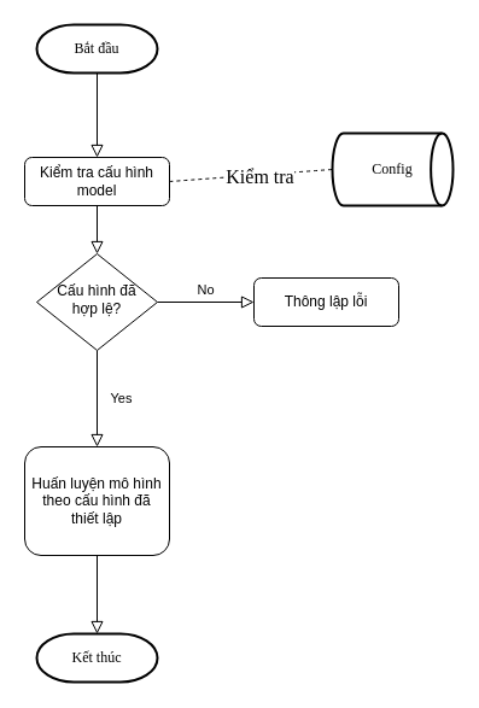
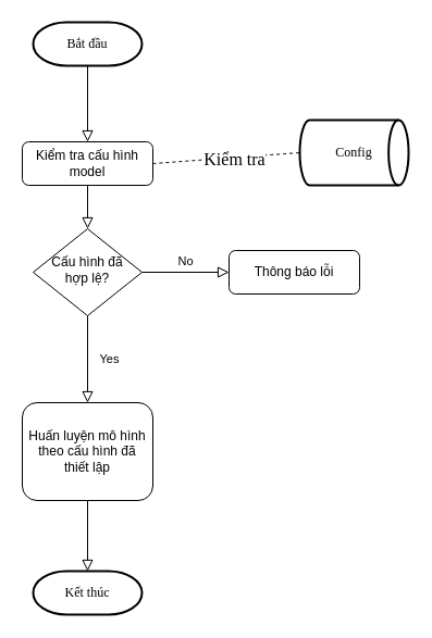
  <mxCell id="0" />
  <mxCell id="1" parent="0" />
  <mxCell id="2" value="Yes" style="rounded=0;html=1;jettySize=auto;orthogonalLoop=1;fontSize=11;endArrow=block;endFill=0;endSize=8;strokeWidth=1;shadow=0;labelBackgroundColor=none;edgeStyle=orthogonalEdgeStyle;entryX=0.5;entryY=0;entryDx=0;entryDy=0;" parent="1" source="4" target="14" edge="1"><mxGeometry y="20" relative="1" as="geometry"><mxPoint as="offset" /><mxPoint x="80" y="370" as="targetPoint" /></mxGeometry></mxCell>
  <mxCell id="3" value="No" style="edgeStyle=orthogonalEdgeStyle;rounded=0;html=1;jettySize=auto;orthogonalLoop=1;fontSize=11;endArrow=block;endFill=0;endSize=8;strokeWidth=1;shadow=0;labelBackgroundColor=none;" parent="1" source="4" target="5" edge="1"><mxGeometry y="10" relative="1" as="geometry"><mxPoint as="offset" /></mxGeometry></mxCell>
  <mxCell id="4" value="Cấu hình đã&lt;div&gt;hợp lệ?&lt;/div&gt;" style="rhombus;whiteSpace=wrap;html=1;shadow=0;fontFamily=Helvetica;fontSize=12;align=center;strokeWidth=1;spacing=6;spacingTop=-4;" parent="1" vertex="1"><mxGeometry x="30" y="210" width="100" height="80" as="geometry" /></mxCell>
- <mxCell id="5" value="Thông lập lỗi" style="rounded=1;whiteSpace=wrap;html=1;fontSize=12;glass=0;strokeWidth=1;shadow=0;" parent="1" vertex="1"><mxGeometry x="210" y="230" width="120" height="40" as="geometry" /></mxCell>
+ <mxCell id="5" value="Thông báo lỗi" style="rounded=1;whiteSpace=wrap;html=1;fontSize=12;glass=0;strokeWidth=1;shadow=0;" parent="1" vertex="1"><mxGeometry x="210" y="230" width="120" height="40" as="geometry" /></mxCell>
  <mxCell id="6" value="Kiểm tra cấu hình model" style="rounded=1;whiteSpace=wrap;html=1;fontSize=12;glass=0;strokeWidth=1;shadow=0;" parent="1" vertex="1"><mxGeometry x="20" y="130" width="120" height="40" as="geometry" /></mxCell>
  <mxCell id="7" value="" style="rounded=0;html=1;jettySize=auto;orthogonalLoop=1;fontSize=11;endArrow=block;endFill=0;endSize=8;strokeWidth=1;shadow=0;labelBackgroundColor=none;edgeStyle=orthogonalEdgeStyle;exitX=0.5;exitY=1;exitDx=0;exitDy=0;entryX=0.5;entryY=0;entryDx=0;entryDy=0;exitPerimeter=0;" parent="1" source="8" target="6" edge="1"><mxGeometry relative="1" as="geometry"><mxPoint x="80" y="60" as="sourcePoint" /><mxPoint x="79.66" y="230" as="targetPoint" /></mxGeometry></mxCell>
  <mxCell id="8" value="Bắt đầu" style="strokeWidth=2;html=1;shape=mxgraph.flowchart.terminator;whiteSpace=wrap;fontFamily=Architects Daughter;fontSource=https://fonts.googleapis.com/css?family=Architects+Daughter;" parent="1" vertex="1"><mxGeometry x="30" y="20" width="100" height="40" as="geometry" /></mxCell>
  <mxCell id="9" value="" style="endArrow=none;dashed=1;html=1;rounded=0;fontFamily=Architects Daughter;fontSource=https://fonts.googleapis.com/css?family=Architects+Daughter;fontSize=16;startSize=14;endSize=14;sourcePerimeterSpacing=8;targetPerimeterSpacing=8;curved=1;entryX=0;entryY=0.5;entryDx=0;entryDy=0;entryPerimeter=0;exitX=1;exitY=0.5;exitDx=0;exitDy=0;" parent="1" source="6" target="13" edge="1"><mxGeometry width="50" height="50" relative="1" as="geometry"><mxPoint x="110" y="270" as="sourcePoint" /><mxPoint x="330" y="140" as="targetPoint" /></mxGeometry></mxCell>
  <mxCell id="10" value="Kiểm tra" style="edgeLabel;html=1;align=center;verticalAlign=middle;resizable=0;points=[];fontSize=16;fontFamily=Architects Daughter;fontSource=https://fonts.googleapis.com/css?family=Architects+Daughter;" parent="9" vertex="1" connectable="0"><mxGeometry x="-0.106" y="-2" relative="1" as="geometry"><mxPoint x="14" y="-2" as="offset" /></mxGeometry></mxCell>
  <mxCell id="11" value="" style="rounded=0;html=1;jettySize=auto;orthogonalLoop=1;fontSize=11;endArrow=block;endFill=0;endSize=8;strokeWidth=1;shadow=0;labelBackgroundColor=none;edgeStyle=orthogonalEdgeStyle;exitX=0.5;exitY=1;exitDx=0;exitDy=0;entryX=0.5;entryY=0;entryDx=0;entryDy=0;" parent="1" source="6" target="4" edge="1"><mxGeometry relative="1" as="geometry"><mxPoint x="90" y="70" as="sourcePoint" /><mxPoint x="90" y="130" as="targetPoint" /></mxGeometry></mxCell>
  <mxCell id="12" value="Kết thúc" style="strokeWidth=2;html=1;shape=mxgraph.flowchart.terminator;whiteSpace=wrap;fontFamily=Architects Daughter;fontSource=https://fonts.googleapis.com/css?family=Architects+Daughter;" parent="1" vertex="1"><mxGeometry x="30" y="525" width="100" height="40" as="geometry" /></mxCell>
  <mxCell id="13" value="Config" style="strokeWidth=2;html=1;shape=mxgraph.flowchart.direct_data;whiteSpace=wrap;fontFamily=Architects Daughter;fontSource=https://fonts.googleapis.com/css?family=Architects+Daughter;" parent="1" vertex="1"><mxGeometry x="275" y="110" width="100" height="60" as="geometry" /></mxCell>
  <mxCell id="14" value="Huấn luyện mô hình&lt;div&gt;theo cấu hình đã&lt;/div&gt;&lt;div&gt;thiết lập&lt;/div&gt;" style="rounded=1;whiteSpace=wrap;html=1;fontSize=12;glass=0;strokeWidth=1;shadow=0;" parent="1" vertex="1"><mxGeometry x="20" y="370" width="120" height="90" as="geometry" /></mxCell>
  <mxCell id="15" value="" style="rounded=0;html=1;jettySize=auto;orthogonalLoop=1;fontSize=11;endArrow=block;endFill=0;endSize=8;strokeWidth=1;shadow=0;labelBackgroundColor=none;edgeStyle=orthogonalEdgeStyle;exitX=0.5;exitY=1;exitDx=0;exitDy=0;entryX=0.5;entryY=0;entryDx=0;entryDy=0;entryPerimeter=0;" edge="1" parent="1" source="14" target="12"><mxGeometry relative="1" as="geometry"><mxPoint x="90" y="170" as="sourcePoint" /><mxPoint x="90" y="220" as="targetPoint" /></mxGeometry></mxCell>
